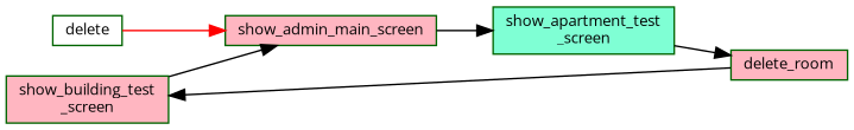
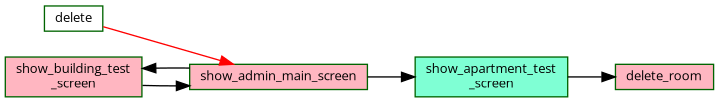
  digraph {
    fontname="Open Sans"
    rankdir=RL
    node [color=darkgreen fillcolor=lightpink fontname="Open Sans" fontsize=10 shape=record style=filled]
    edge [color=black dir=back fontname="Open Sans" fontsize=10 labelfontname=Helvetica labelfontsize=10 style=solid]
    n1 [fontcolor=black height=0.2 label=delete_room width=0.4]
    n2 [fillcolor=aquamarine height=0.2 label="show_apartment_test\l_screen" width=0.4]
    n3 [height=0.2 label=show_admin_main_screen width=0.4]
    n4 [fillcolor=white height=0.2 label=delete width=0.4]
    n5 [height=0.2 label="show_building_test\l_screen" width=0.4]
    n1 -> n2
    n2 -> n3
    n3 -> n4 [color=red]
    n3 -> n5
-   n5 -> n1
+   n5 -> n3
  }
